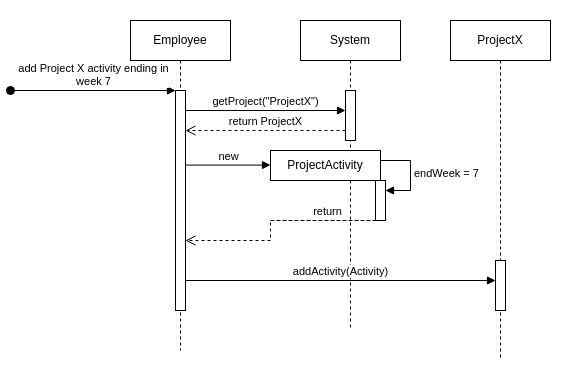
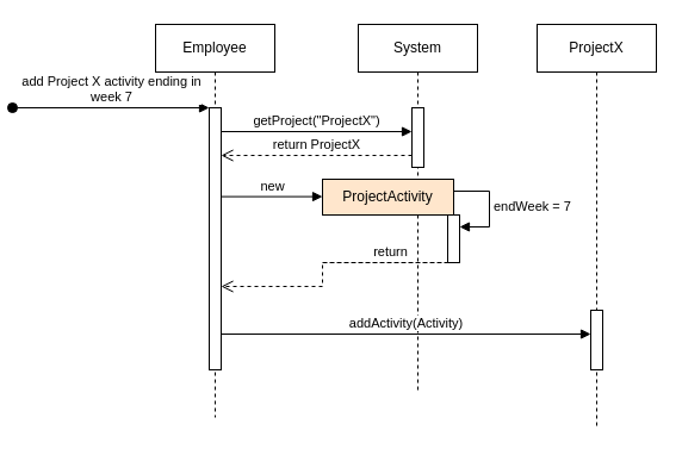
  <mxCell id="0" />
  <mxCell id="1" parent="0" />
  <mxCell id="2" value="Employee" style="shape=umlLifeline;perimeter=lifelinePerimeter;whiteSpace=wrap;html=1;container=0;dropTarget=0;collapsible=0;recursiveResize=0;outlineConnect=0;portConstraint=eastwest;newEdgeStyle={&quot;edgeStyle&quot;:&quot;elbowEdgeStyle&quot;,&quot;elbow&quot;:&quot;vertical&quot;,&quot;curved&quot;:0,&quot;rounded&quot;:0};" parent="1" vertex="1"><mxGeometry x="20" y="20" width="100" height="330" as="geometry" /></mxCell>
  <mxCell id="3" value="" style="html=1;points=[];perimeter=orthogonalPerimeter;outlineConnect=0;targetShapes=umlLifeline;portConstraint=eastwest;newEdgeStyle={&quot;edgeStyle&quot;:&quot;elbowEdgeStyle&quot;,&quot;elbow&quot;:&quot;vertical&quot;,&quot;curved&quot;:0,&quot;rounded&quot;:0};" parent="2" vertex="1"><mxGeometry x="45" y="70" width="10" height="220" as="geometry" /></mxCell>
  <mxCell id="4" value="add Project X activity ending in&lt;div&gt;week 7&lt;/div&gt;" style="html=1;verticalAlign=bottom;startArrow=oval;endArrow=block;startSize=8;edgeStyle=elbowEdgeStyle;elbow=vertical;curved=0;rounded=0;" parent="2" target="3" edge="1"><mxGeometry relative="1" as="geometry"><mxPoint x="-120" y="70" as="sourcePoint" /><mxPoint x="45" y="70.14" as="targetPoint" /></mxGeometry></mxCell>
  <mxCell id="5" value="getProject(&quot;ProjectX&quot;)" style="html=1;verticalAlign=bottom;endArrow=block;curved=0;rounded=0;" parent="1" target="7" edge="1"><mxGeometry width="80" relative="1" as="geometry"><mxPoint x="75" y="110" as="sourcePoint" /><mxPoint x="240" y="110" as="targetPoint" /></mxGeometry></mxCell>
  <mxCell id="6" value="System" style="shape=umlLifeline;perimeter=lifelinePerimeter;whiteSpace=wrap;html=1;container=0;dropTarget=0;collapsible=0;recursiveResize=0;outlineConnect=0;portConstraint=eastwest;newEdgeStyle={&quot;edgeStyle&quot;:&quot;elbowEdgeStyle&quot;,&quot;elbow&quot;:&quot;vertical&quot;,&quot;curved&quot;:0,&quot;rounded&quot;:0};" parent="1" vertex="1"><mxGeometry x="190" y="20" width="100" height="310" as="geometry" /></mxCell>
  <mxCell id="7" value="" style="html=1;points=[];perimeter=orthogonalPerimeter;outlineConnect=0;targetShapes=umlLifeline;portConstraint=eastwest;newEdgeStyle={&quot;edgeStyle&quot;:&quot;elbowEdgeStyle&quot;,&quot;elbow&quot;:&quot;vertical&quot;,&quot;curved&quot;:0,&quot;rounded&quot;:0};" parent="6" vertex="1"><mxGeometry x="45" y="70" width="10" height="50" as="geometry" /></mxCell>
  <mxCell id="8" value="" style="html=1;points=[[0,0,0,0,5],[0,1,0,0,-5],[1,0,0,0,5],[1,1,0,0,-5]];perimeter=orthogonalPerimeter;outlineConnect=0;targetShapes=umlLifeline;portConstraint=eastwest;newEdgeStyle={&quot;curved&quot;:0,&quot;rounded&quot;:0};" parent="6" vertex="1"><mxGeometry x="75" y="160" width="10" height="40" as="geometry" /></mxCell>
  <mxCell id="9" value="endWeek = 7" style="html=1;align=left;spacingLeft=2;endArrow=block;rounded=0;edgeStyle=orthogonalEdgeStyle;curved=0;rounded=0;" parent="6" target="8" edge="1"><mxGeometry relative="1" as="geometry"><mxPoint x="80" y="140" as="sourcePoint" /><Array as="points"><mxPoint x="110" y="170" /></Array></mxGeometry></mxCell>
  <mxCell id="10" value="return ProjectX" style="html=1;verticalAlign=bottom;endArrow=open;dashed=1;endSize=8;curved=0;rounded=0;" parent="1" source="7" edge="1"><mxGeometry relative="1" as="geometry"><mxPoint x="230" y="130" as="sourcePoint" /><mxPoint x="75" y="130" as="targetPoint" /></mxGeometry></mxCell>
  <mxCell id="11" value="ProjectX" style="shape=umlLifeline;perimeter=lifelinePerimeter;whiteSpace=wrap;html=1;container=0;dropTarget=0;collapsible=0;recursiveResize=0;outlineConnect=0;portConstraint=eastwest;newEdgeStyle={&quot;edgeStyle&quot;:&quot;elbowEdgeStyle&quot;,&quot;elbow&quot;:&quot;vertical&quot;,&quot;curved&quot;:0,&quot;rounded&quot;:0};" parent="1" vertex="1"><mxGeometry x="340" y="20" width="100" height="340" as="geometry" /></mxCell>
  <mxCell id="12" value="" style="html=1;points=[];perimeter=orthogonalPerimeter;outlineConnect=0;targetShapes=umlLifeline;portConstraint=eastwest;newEdgeStyle={&quot;edgeStyle&quot;:&quot;elbowEdgeStyle&quot;,&quot;elbow&quot;:&quot;vertical&quot;,&quot;curved&quot;:0,&quot;rounded&quot;:0};" parent="11" vertex="1"><mxGeometry x="45" y="240" width="10" height="50" as="geometry" /></mxCell>
  <mxCell id="13" value="addActivity(Activity)" style="html=1;verticalAlign=bottom;endArrow=block;curved=0;rounded=0;" parent="1" edge="1"><mxGeometry width="80" relative="1" as="geometry"><mxPoint x="75" y="280" as="sourcePoint" /><mxPoint x="385" y="280" as="targetPoint" /></mxGeometry></mxCell>
  <mxCell id="14" value="new" style="html=1;verticalAlign=bottom;endArrow=block;curved=0;rounded=0;" parent="1" source="3" edge="1"><mxGeometry width="80" relative="1" as="geometry"><mxPoint x="80" y="165" as="sourcePoint" /><mxPoint x="160" y="164.6" as="targetPoint" /></mxGeometry></mxCell>
- <mxCell id="15" value="ProjectActivity" style="html=1;whiteSpace=wrap;" parent="1" vertex="1"><mxGeometry x="160" y="150" width="110" height="30" as="geometry" /></mxCell>
+ <mxCell id="15" value="ProjectActivity" style="html=1;whiteSpace=wrap;fillColor=#ffe6cc;" parent="1" vertex="1"><mxGeometry x="160" y="150" width="110" height="30" as="geometry" /></mxCell>
  <mxCell id="16" value="return" style="html=1;verticalAlign=bottom;endArrow=open;dashed=1;endSize=8;curved=0;rounded=0;" parent="1" edge="1"><mxGeometry relative="1" as="geometry"><mxPoint x="160" y="220" as="sourcePoint" /><mxPoint x="75" y="240" as="targetPoint" /><Array as="points"><mxPoint x="270" y="220" /><mxPoint x="160" y="220" /><mxPoint x="160" y="240" /></Array></mxGeometry></mxCell>
